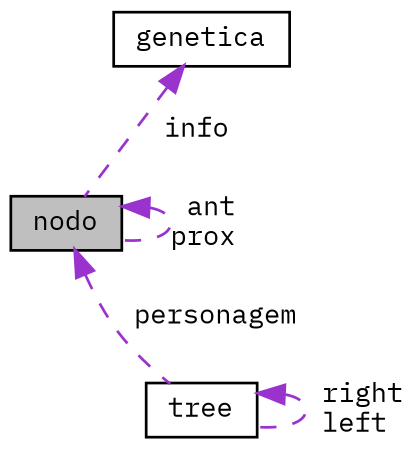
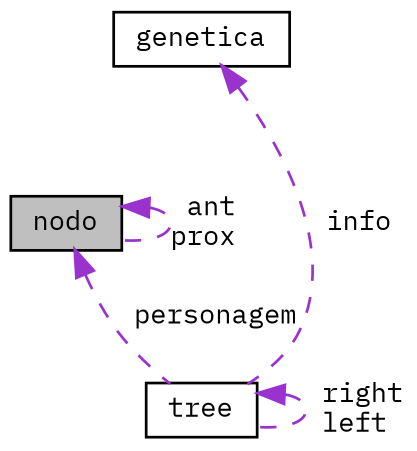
  digraph {
    fontname="IBM Plex Mono"
    node [color=black fillcolor=white fontname="IBM Plex Mono" fontsize=10 shape=record style=filled]
    edge [color=darkorchid3 dir=back fontname="IBM Plex Mono" fontsize=10 labelfontname=Helvetica labelfontsize=10 style=dashed]
    n1 [fillcolor=grey75 fontcolor=black height=0.2 label=nodo width=0.4]
    n2 [height=0.2 label=tree width=0.4]
    n3 [height=0.2 label=genetica width=0.4]
    n1 -> n1 [label=" ant\nprox"]
    n1 -> n2 [label=" personagem"]
    n2 -> n2 [label=" right\nleft"]
-   n3 -> n1 [label=" info"]
+   n3 -> n2 [label=" info"]
  }
